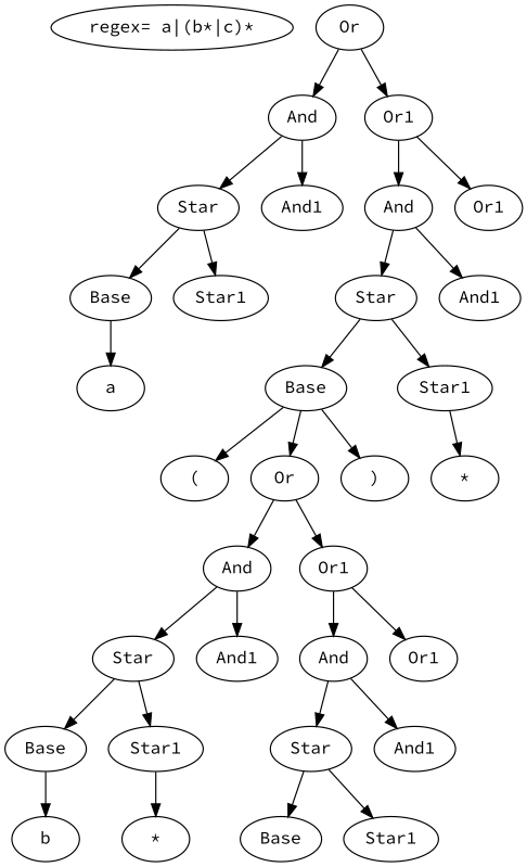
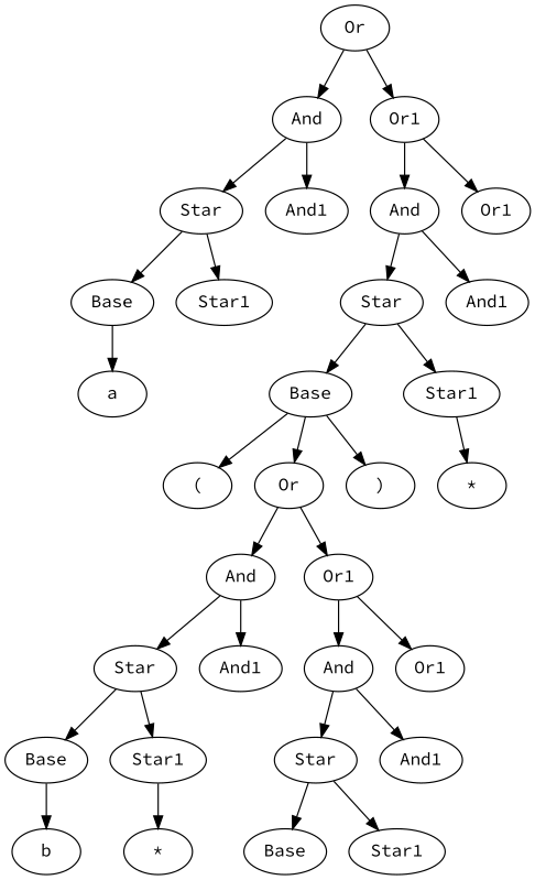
  digraph {
    fontname="Source Code Pro"
    node [fontname="Source Code Pro"]
    edge [fontname="Source Code Pro"]
-   n1 [label="regex= a|(b*|c)*"]
    n2 [label=Or]
    n3 [label=And]
    n4 [label=Or1]
    n5 [label=Star]
    n6 [label=And1]
    n7 [label=And]
    n8 [label=Or1]
    n9 [label=Base]
    n10 [label=Star1]
    n11 [label=a]
    n12 [label=Star]
    n13 [label=And1]
    n14 [label=Base]
    n15 [label=Star1]
    n16 [label="("]
    n17 [label=Or]
    n18 [label=")"]
    n19 [label="*"]
    n20 [label=And]
    n21 [label=Or1]
    n22 [label=Star]
    n23 [label=And1]
    n24 [label=And]
    n25 [label=Or1]
    n26 [label=Base]
    n27 [label=Star1]
    n28 [label=b]
    n29 [label="*"]
    n30 [label=Star]
    n31 [label=And1]
    n32 [label=Base]
    n33 [label=Star1]
    n2 -> n3
    n2 -> n4
    n3 -> n5
    n3 -> n6
    n4 -> n7
    n4 -> n8
    n5 -> n9
    n5 -> n10
    n7 -> n12
    n7 -> n13
    n9 -> n11
    n12 -> n14
    n12 -> n15
    n14 -> n16
    n14 -> n17
    n14 -> n18
    n15 -> n19
    n17 -> n20
    n17 -> n21
    n20 -> n22
    n20 -> n23
    n21 -> n24
    n21 -> n25
    n22 -> n26
    n22 -> n27
    n24 -> n30
    n24 -> n31
    n26 -> n28
    n27 -> n29
    n30 -> n32
    n30 -> n33
  }
